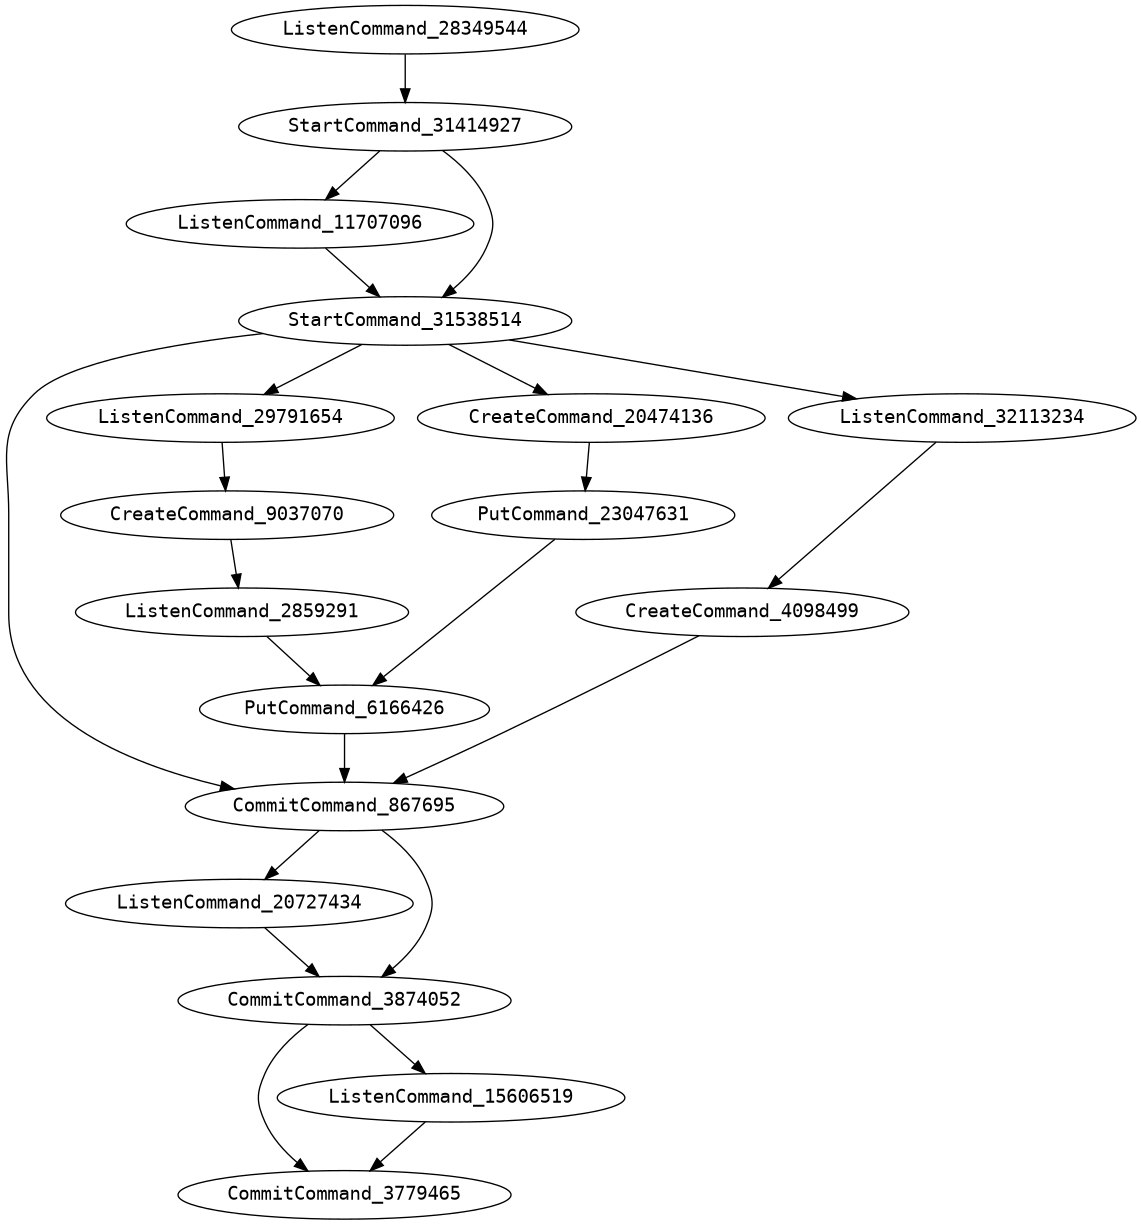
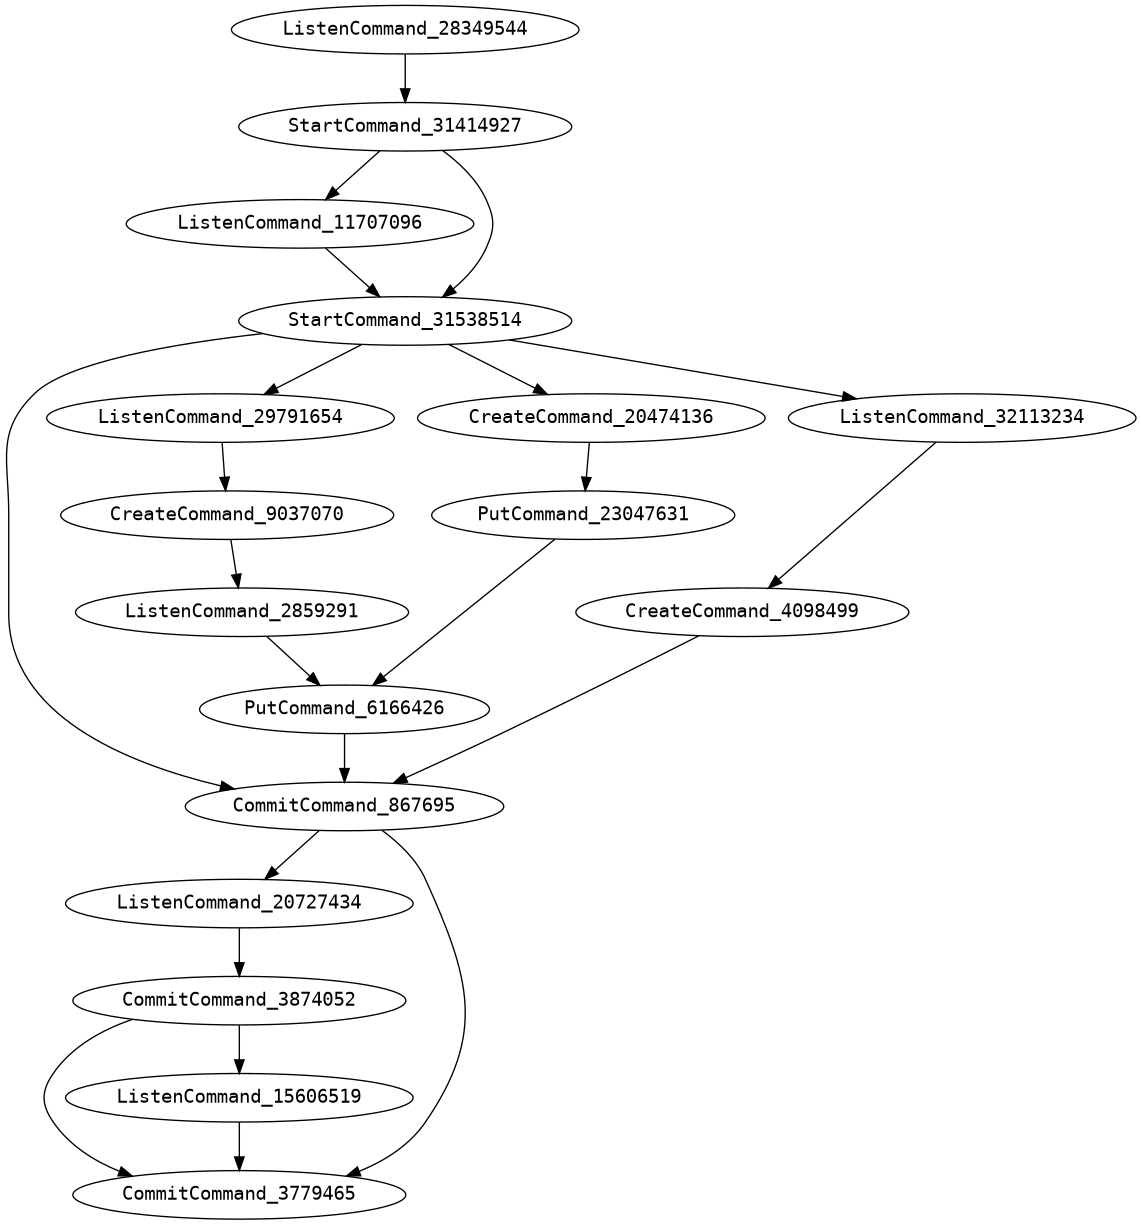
  digraph {
    fontname="DejaVu Sans Mono"
    node [fontname="DejaVu Sans Mono"]
    edge [fontname="DejaVu Sans Mono"]
    n1 [label=CreateCommand_9037070]
    ListenCommand_2859291
    PutCommand_6166426
    CreateCommand_4098499
    CommitCommand_867695
    ListenCommand_20727434
    CommitCommand_3874052
    ListenCommand_11707096
    StartCommand_31538514
    ListenCommand_29791654
    CreateCommand_20474136
    ListenCommand_32113234
    PutCommand_23047631
    CommitCommand_3779465
    ListenCommand_15606519
    StartCommand_31414927
    ListenCommand_28349544
    n1 -> ListenCommand_2859291
    ListenCommand_2859291 -> PutCommand_6166426
    PutCommand_6166426 -> CommitCommand_867695
    CreateCommand_4098499 -> CommitCommand_867695
    CommitCommand_867695 -> ListenCommand_20727434
-   CommitCommand_867695 -> CommitCommand_3874052
+   CommitCommand_867695 -> CommitCommand_3779465
    ListenCommand_20727434 -> CommitCommand_3874052
    CommitCommand_3874052 -> CommitCommand_3779465
    CommitCommand_3874052 -> ListenCommand_15606519
    ListenCommand_11707096 -> StartCommand_31538514
    StartCommand_31538514 -> CommitCommand_867695
    StartCommand_31538514 -> ListenCommand_29791654
    StartCommand_31538514 -> CreateCommand_20474136
    StartCommand_31538514 -> ListenCommand_32113234
    ListenCommand_29791654 -> n1
    CreateCommand_20474136 -> PutCommand_23047631
    ListenCommand_32113234 -> CreateCommand_4098499
    PutCommand_23047631 -> PutCommand_6166426
    ListenCommand_15606519 -> CommitCommand_3779465
    StartCommand_31414927 -> ListenCommand_11707096
    StartCommand_31414927 -> StartCommand_31538514
    ListenCommand_28349544 -> StartCommand_31414927
  }
